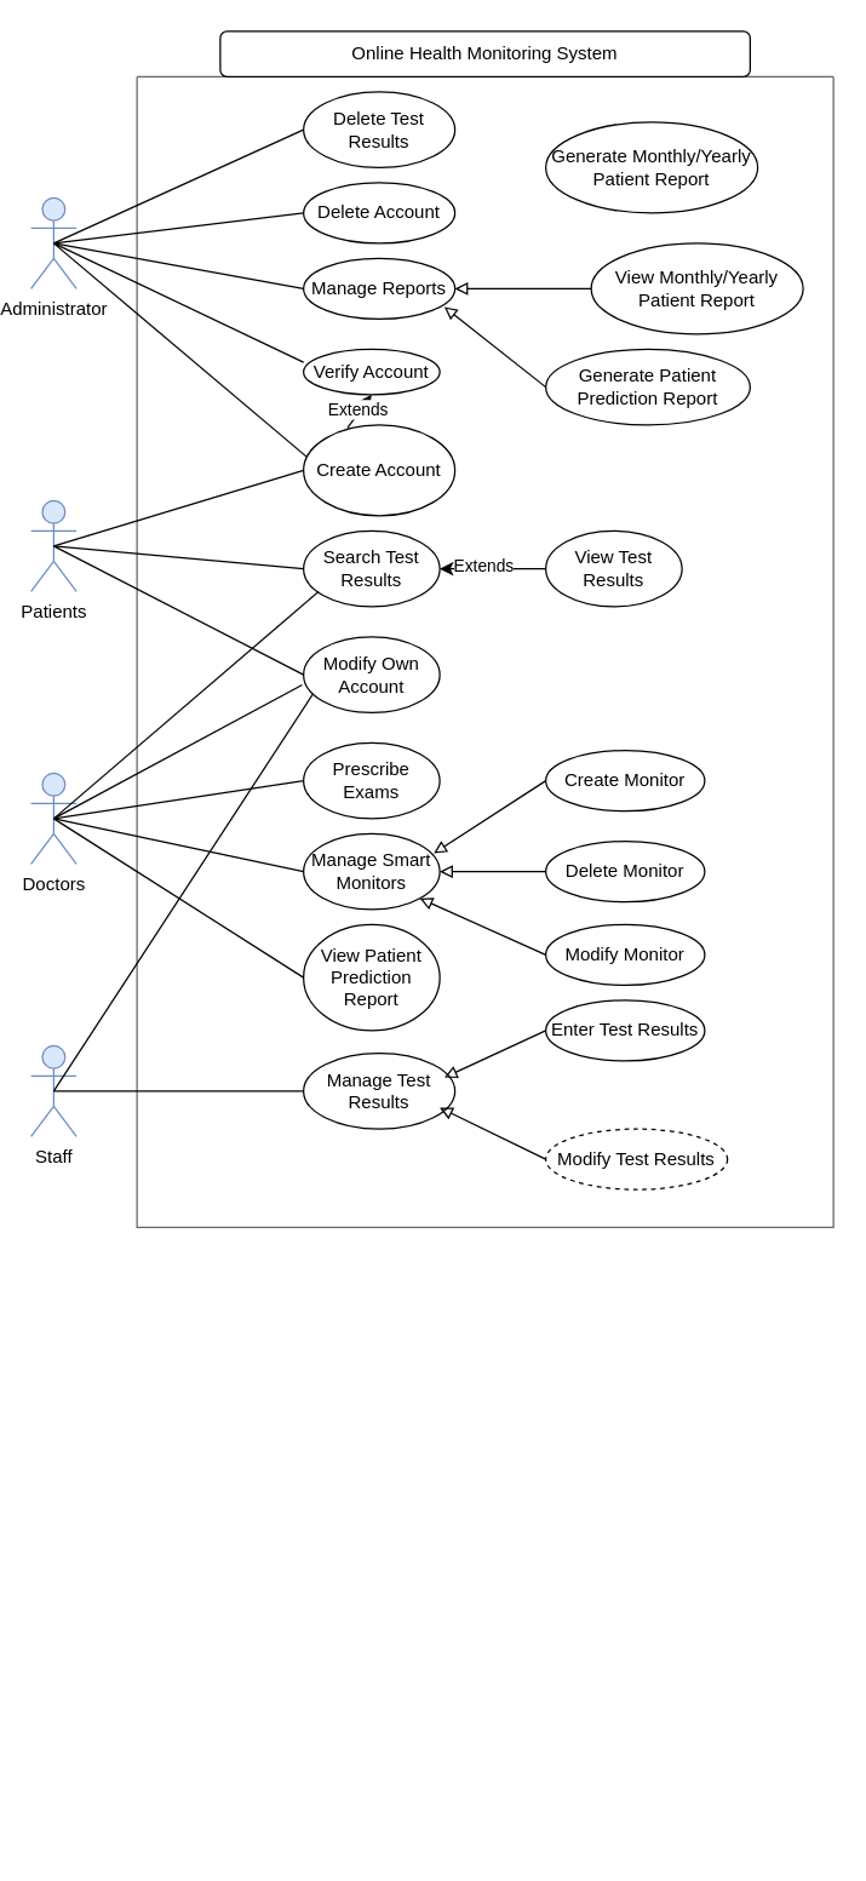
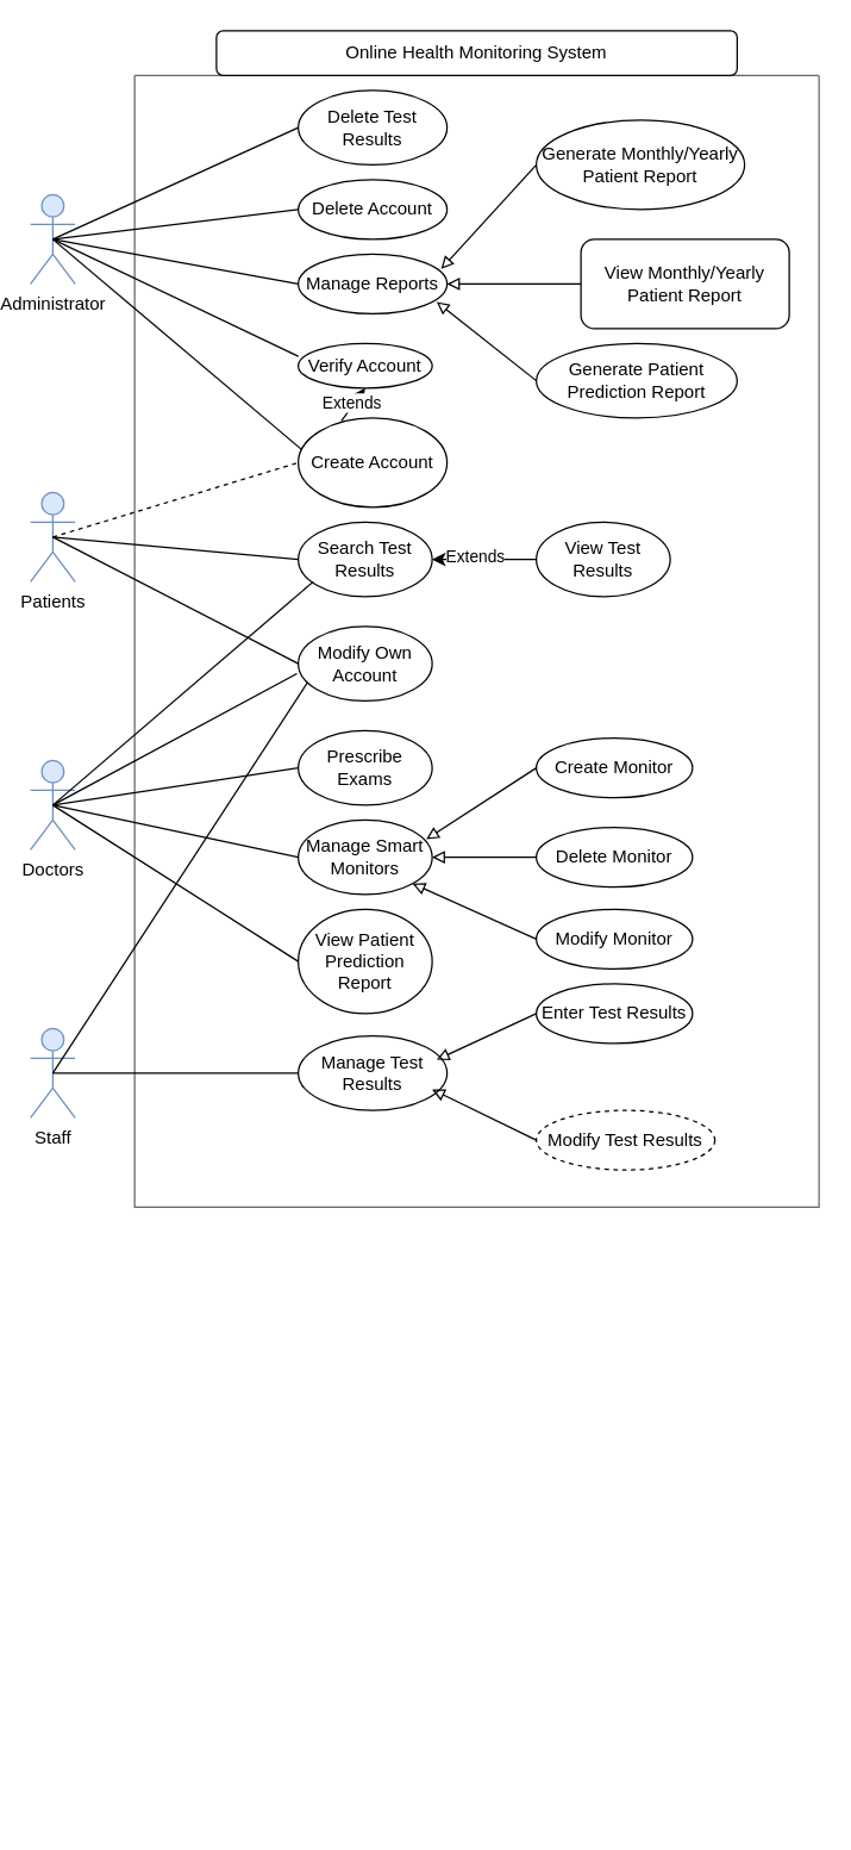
  <mxCell id="0" />
  <mxCell id="1" parent="0" />
  <mxCell id="2" value="Doctors" style="shape=umlActor;verticalLabelPosition=bottom;verticalAlign=top;html=1;outlineConnect=0;fillColor=#dae8fc;strokeColor=#6c8ebf;" parent="1" vertex="1"><mxGeometry x="20" y="510" width="30" height="60" as="geometry" /></mxCell>
  <mxCell id="3" value="Administrator" style="shape=umlActor;verticalLabelPosition=bottom;verticalAlign=top;html=1;outlineConnect=0;fillColor=#dae8fc;strokeColor=#6c8ebf;" parent="1" vertex="1"><mxGeometry x="20" y="130" width="30" height="60" as="geometry" /></mxCell>
  <mxCell id="4" value="Staff" style="shape=umlActor;verticalLabelPosition=bottom;verticalAlign=top;html=1;outlineConnect=0;fillColor=#dae8fc;strokeColor=#6c8ebf;" parent="1" vertex="1"><mxGeometry x="20" y="690" width="30" height="60" as="geometry" /></mxCell>
  <mxCell id="5" value="Patients" style="shape=umlActor;verticalLabelPosition=bottom;verticalAlign=top;html=1;outlineConnect=0;fillColor=#dae8fc;strokeColor=#6c8ebf;" parent="1" vertex="1"><mxGeometry x="20" y="330" width="30" height="60" as="geometry" /></mxCell>
  <mxCell id="6" value="" style="swimlane;startSize=0;fillColor=#f5f5f5;fontColor=#333333;strokeColor=#666666;" parent="1" vertex="1"><mxGeometry x="90" y="50" width="460" height="760" as="geometry" /></mxCell>
  <mxCell id="7" value="Verify Account" style="ellipse;whiteSpace=wrap;html=1;" parent="6" vertex="1"><mxGeometry x="110" y="180" width="90" height="30" as="geometry" /></mxCell>
  <mxCell id="8" value="Delete Account" style="ellipse;whiteSpace=wrap;html=1;" parent="6" vertex="1"><mxGeometry x="110" y="70" width="100" height="40" as="geometry" /></mxCell>
  <mxCell id="9" value="Create Account" style="ellipse;whiteSpace=wrap;html=1;" parent="6" vertex="1"><mxGeometry x="110" y="230" width="100" height="60" as="geometry" /></mxCell>
  <mxCell id="10" value="" style="endArrow=classic;html=1;rounded=0;entryX=0.5;entryY=1;entryDx=0;entryDy=0;exitX=0.29;exitY=0.033;exitDx=0;exitDy=0;exitPerimeter=0;" parent="6" source="9" target="7" edge="1"><mxGeometry width="50" height="50" relative="1" as="geometry"><mxPoint x="270" y="310" as="sourcePoint" /><mxPoint x="320" y="260" as="targetPoint" /></mxGeometry></mxCell>
  <mxCell id="11" value="Extends" style="edgeLabel;html=1;align=center;verticalAlign=middle;resizable=0;points=[];" parent="10" vertex="1" connectable="0"><mxGeometry x="-0.043" y="3" relative="1" as="geometry"><mxPoint x="1" as="offset" /></mxGeometry></mxCell>
  <mxCell id="12" value="Modify Own Account" style="ellipse;whiteSpace=wrap;html=1;" parent="6" vertex="1"><mxGeometry x="110" y="370" width="90" height="50" as="geometry" /></mxCell>
  <mxCell id="13" value="Prescribe Exams" style="ellipse;whiteSpace=wrap;html=1;" parent="6" vertex="1"><mxGeometry x="110" y="440" width="90" height="50" as="geometry" /></mxCell>
  <mxCell id="14" value="Enter Test Results" style="ellipse;whiteSpace=wrap;html=1;" parent="6" vertex="1"><mxGeometry x="270" y="610" width="105" height="40" as="geometry" /></mxCell>
  <mxCell id="15" value="Delete Test Results" style="ellipse;whiteSpace=wrap;html=1;" parent="6" vertex="1"><mxGeometry x="110" y="10" width="100" height="50" as="geometry" /></mxCell>
  <mxCell id="16" value="Modify Test Results" style="ellipse;whiteSpace=wrap;html=1;dashed=1;" parent="6" vertex="1"><mxGeometry x="270" y="695" width="120" height="40" as="geometry" /></mxCell>
  <mxCell id="17" value="Search Test Results" style="ellipse;whiteSpace=wrap;html=1;" parent="6" vertex="1"><mxGeometry x="110" y="300" width="90" height="50" as="geometry" /></mxCell>
  <mxCell id="18" value="View Test Results" style="ellipse;whiteSpace=wrap;html=1;" parent="6" vertex="1"><mxGeometry x="270" y="300" width="90" height="50" as="geometry" /></mxCell>
  <mxCell id="19" value="" style="endArrow=none;html=1;rounded=0;entryX=0;entryY=0.5;entryDx=0;entryDy=0;exitX=1;exitY=0.5;exitDx=0;exitDy=0;startArrow=classic;startFill=1;endFill=0;" parent="6" source="17" target="18" edge="1"><mxGeometry width="50" height="50" relative="1" as="geometry"><mxPoint x="270" y="410" as="sourcePoint" /><mxPoint x="320" y="360" as="targetPoint" /></mxGeometry></mxCell>
  <mxCell id="20" value="Extends" style="edgeLabel;html=1;align=center;verticalAlign=middle;resizable=0;points=[];" parent="19" vertex="1" connectable="0"><mxGeometry x="-0.2" y="3" relative="1" as="geometry"><mxPoint as="offset" /></mxGeometry></mxCell>
  <mxCell id="21" value="Manage Smart Monitors" style="ellipse;whiteSpace=wrap;html=1;" parent="6" vertex="1"><mxGeometry x="110" y="500" width="90" height="50" as="geometry" /></mxCell>
  <mxCell id="22" value="Delete Monitor" style="ellipse;whiteSpace=wrap;html=1;" parent="6" vertex="1"><mxGeometry x="270" y="505" width="105" height="40" as="geometry" /></mxCell>
  <mxCell id="23" value="Modify Monitor" style="ellipse;whiteSpace=wrap;html=1;" parent="6" vertex="1"><mxGeometry x="270" y="560" width="105" height="40" as="geometry" /></mxCell>
  <mxCell id="24" value="" style="endArrow=none;html=1;rounded=0;exitX=1;exitY=0.5;exitDx=0;exitDy=0;entryX=0;entryY=0.5;entryDx=0;entryDy=0;startArrow=block;startFill=0;endFill=0;" parent="6" source="21" target="22" edge="1"><mxGeometry width="50" height="50" relative="1" as="geometry"><mxPoint x="270" y="410" as="sourcePoint" /><mxPoint x="320" y="360" as="targetPoint" /></mxGeometry></mxCell>
  <mxCell id="25" value="" style="endArrow=none;html=1;rounded=0;exitX=1;exitY=1;exitDx=0;exitDy=0;entryX=0;entryY=0.5;entryDx=0;entryDy=0;startArrow=block;startFill=0;endFill=0;" parent="6" source="21" target="23" edge="1"><mxGeometry width="50" height="50" relative="1" as="geometry"><mxPoint x="270" y="410" as="sourcePoint" /><mxPoint x="320" y="360" as="targetPoint" /></mxGeometry></mxCell>
  <mxCell id="26" value="Manage Reports" style="ellipse;whiteSpace=wrap;html=1;" parent="6" vertex="1"><mxGeometry x="110" y="120" width="100" height="40" as="geometry" /></mxCell>
  <mxCell id="27" value="Generate Monthly/Yearly Patient Report" style="ellipse;whiteSpace=wrap;html=1;" parent="6" vertex="1"><mxGeometry x="270" y="30" width="140" height="60" as="geometry" /></mxCell>
- <mxCell id="28" value="View Monthly/Yearly Patient Report" style="ellipse;whiteSpace=wrap;html=1;" parent="6" vertex="1"><mxGeometry x="300" y="110" width="140" height="60" as="geometry" /></mxCell>
+ <mxCell id="28" value="View Monthly/Yearly Patient Report" style="whiteSpace=wrap;html=1;rounded=1;" parent="6" vertex="1"><mxGeometry x="300" y="110" width="140" height="60" as="geometry" /></mxCell>
  <mxCell id="29" value="Generate Patient Prediction Report" style="ellipse;whiteSpace=wrap;html=1;" parent="6" vertex="1"><mxGeometry x="270" y="180" width="135" height="50" as="geometry" /></mxCell>
  <mxCell id="30" value="" style="endArrow=none;html=1;rounded=0;entryX=0;entryY=0.5;entryDx=0;entryDy=0;exitX=0.93;exitY=0.8;exitDx=0;exitDy=0;startArrow=block;startFill=0;endFill=0;exitPerimeter=0;" parent="6" source="26" target="29" edge="1"><mxGeometry width="50" height="50" relative="1" as="geometry"><mxPoint x="270" y="350" as="sourcePoint" /><mxPoint x="320" y="300" as="targetPoint" /></mxGeometry></mxCell>
+ <mxCell id="31" value="" style="endArrow=none;html=1;rounded=0;entryX=0;entryY=0.5;entryDx=0;entryDy=0;exitX=0.96;exitY=0.25;exitDx=0;exitDy=0;startArrow=block;startFill=0;endFill=0;exitPerimeter=0;" parent="6" source="26" target="27" edge="1"><mxGeometry width="50" height="50" relative="1" as="geometry"><mxPoint x="270" y="350" as="sourcePoint" /><mxPoint x="320" y="300" as="targetPoint" /></mxGeometry></mxCell>
  <mxCell id="32" value="" style="endArrow=none;html=1;rounded=0;entryX=0;entryY=0.5;entryDx=0;entryDy=0;exitX=1;exitY=0.5;exitDx=0;exitDy=0;startArrow=block;startFill=0;endFill=0;" parent="6" source="26" target="28" edge="1"><mxGeometry width="50" height="50" relative="1" as="geometry"><mxPoint x="310" y="110" as="sourcePoint" /><mxPoint x="320" y="300" as="targetPoint" /></mxGeometry></mxCell>
  <mxCell id="33" value="View Patient Prediction Report" style="ellipse;whiteSpace=wrap;html=1;" parent="6" vertex="1"><mxGeometry x="110" y="560" width="90" height="70" as="geometry" /></mxCell>
  <mxCell id="34" value="Create Monitor" style="ellipse;whiteSpace=wrap;html=1;" parent="6" vertex="1"><mxGeometry x="270" y="445" width="105" height="40" as="geometry" /></mxCell>
  <mxCell id="35" value="" style="endArrow=none;html=1;rounded=0;exitX=0.956;exitY=0.26;exitDx=0;exitDy=0;entryX=0;entryY=0.5;entryDx=0;entryDy=0;startArrow=block;startFill=0;endFill=0;exitPerimeter=0;" parent="6" source="21" target="34" edge="1"><mxGeometry width="50" height="50" relative="1" as="geometry"><mxPoint x="270" y="410" as="sourcePoint" /><mxPoint x="320" y="360" as="targetPoint" /></mxGeometry></mxCell>
  <mxCell id="36" value="Manage Test Results" style="ellipse;whiteSpace=wrap;html=1;" parent="6" vertex="1"><mxGeometry x="110" y="645" width="100" height="50" as="geometry" /></mxCell>
  <mxCell id="37" value="" style="endArrow=none;html=1;rounded=0;entryX=0;entryY=0.5;entryDx=0;entryDy=0;exitX=0.9;exitY=0.72;exitDx=0;exitDy=0;startArrow=block;startFill=0;endFill=0;exitPerimeter=0;" parent="6" source="36" target="16" edge="1"><mxGeometry width="50" height="50" relative="1" as="geometry"><mxPoint x="270" y="420" as="sourcePoint" /><mxPoint x="320" y="370" as="targetPoint" /></mxGeometry></mxCell>
  <mxCell id="38" value="" style="endArrow=none;html=1;rounded=0;exitX=0.93;exitY=0.32;exitDx=0;exitDy=0;entryX=0;entryY=0.5;entryDx=0;entryDy=0;startArrow=block;startFill=0;endFill=0;exitPerimeter=0;" parent="6" source="36" target="14" edge="1"><mxGeometry width="50" height="50" relative="1" as="geometry"><mxPoint x="270" y="440" as="sourcePoint" /><mxPoint x="320" y="390" as="targetPoint" /></mxGeometry></mxCell>
  <mxCell id="39" value="" style="rounded=1;whiteSpace=wrap;html=1;shadow=0;strokeWidth=0;fillColor=none;strokeColor=none;" parent="1" vertex="1"><mxGeometry x="420" y="1180" width="120" height="40" as="geometry" /></mxCell>
- <mxCell id="40" value="" style="endArrow=none;html=1;rounded=0;entryX=0;entryY=0.5;entryDx=0;entryDy=0;exitX=0.5;exitY=0.5;exitDx=0;exitDy=0;exitPerimeter=0;strokeColor=default;endFill=0;" parent="1" source="5" target="9" edge="1"><mxGeometry width="50" height="50" relative="1" as="geometry"><mxPoint x="360" y="370" as="sourcePoint" /><mxPoint x="410" y="320" as="targetPoint" /></mxGeometry></mxCell>
+ <mxCell id="40" value="" style="endArrow=none;html=1;rounded=0;entryX=0;entryY=0.5;entryDx=0;entryDy=0;exitX=0.5;exitY=0.5;exitDx=0;exitDy=0;exitPerimeter=0;strokeColor=default;endFill=0;dashed=1;" parent="1" source="5" target="9" edge="1"><mxGeometry width="50" height="50" relative="1" as="geometry"><mxPoint x="360" y="370" as="sourcePoint" /><mxPoint x="410" y="320" as="targetPoint" /></mxGeometry></mxCell>
  <mxCell id="41" value="" style="endArrow=none;html=1;rounded=0;exitX=0.5;exitY=0.5;exitDx=0;exitDy=0;exitPerimeter=0;entryX=0;entryY=0.5;entryDx=0;entryDy=0;strokeColor=default;endFill=0;" parent="1" source="3" target="8" edge="1"><mxGeometry width="50" height="50" relative="1" as="geometry"><mxPoint x="360" y="370" as="sourcePoint" /><mxPoint x="410" y="320" as="targetPoint" /></mxGeometry></mxCell>
  <mxCell id="42" value="" style="endArrow=none;html=1;rounded=0;exitX=0.5;exitY=0.5;exitDx=0;exitDy=0;exitPerimeter=0;entryX=0.02;entryY=0.35;entryDx=0;entryDy=0;entryPerimeter=0;strokeColor=default;endFill=0;" parent="1" source="3" target="9" edge="1"><mxGeometry width="50" height="50" relative="1" as="geometry"><mxPoint x="360" y="370" as="sourcePoint" /><mxPoint x="200" y="320" as="targetPoint" /></mxGeometry></mxCell>
  <mxCell id="43" value="" style="endArrow=none;html=1;rounded=0;exitX=0.5;exitY=0.5;exitDx=0;exitDy=0;exitPerimeter=0;entryX=0;entryY=0.286;entryDx=0;entryDy=0;entryPerimeter=0;strokeColor=default;endFill=0;" parent="1" source="3" target="7" edge="1"><mxGeometry width="50" height="50" relative="1" as="geometry"><mxPoint x="360" y="340" as="sourcePoint" /><mxPoint x="358" y="230" as="targetPoint" /></mxGeometry></mxCell>
  <mxCell id="44" value="" style="endArrow=none;html=1;rounded=0;exitX=0.5;exitY=0.5;exitDx=0;exitDy=0;exitPerimeter=0;entryX=0;entryY=0.5;entryDx=0;entryDy=0;strokeColor=default;endFill=0;" parent="1" source="5" target="12" edge="1"><mxGeometry width="50" height="50" relative="1" as="geometry"><mxPoint x="360" y="520" as="sourcePoint" /><mxPoint x="410" y="470" as="targetPoint" /></mxGeometry></mxCell>
  <mxCell id="45" value="" style="endArrow=none;html=1;rounded=0;exitX=0.5;exitY=0.5;exitDx=0;exitDy=0;exitPerimeter=0;entryX=0.07;entryY=0.75;entryDx=0;entryDy=0;entryPerimeter=0;strokeColor=default;endFill=0;" parent="1" source="4" target="12" edge="1"><mxGeometry width="50" height="50" relative="1" as="geometry"><mxPoint x="360" y="520" as="sourcePoint" /><mxPoint x="410" y="470" as="targetPoint" /></mxGeometry></mxCell>
  <mxCell id="46" value="" style="endArrow=none;html=1;rounded=0;exitX=0.5;exitY=0.5;exitDx=0;exitDy=0;exitPerimeter=0;entryX=-0.01;entryY=0.633;entryDx=0;entryDy=0;entryPerimeter=0;strokeColor=default;endFill=0;" parent="1" source="2" target="12" edge="1"><mxGeometry width="50" height="50" relative="1" as="geometry"><mxPoint x="360" y="520" as="sourcePoint" /><mxPoint x="410" y="470" as="targetPoint" /></mxGeometry></mxCell>
  <mxCell id="47" value="" style="endArrow=none;html=1;rounded=0;exitX=0.5;exitY=0.5;exitDx=0;exitDy=0;exitPerimeter=0;entryX=0;entryY=0.5;entryDx=0;entryDy=0;strokeColor=default;endFill=0;" parent="1" source="2" target="13" edge="1"><mxGeometry width="50" height="50" relative="1" as="geometry"><mxPoint x="360" y="490" as="sourcePoint" /><mxPoint x="410" y="440" as="targetPoint" /></mxGeometry></mxCell>
  <mxCell id="48" value="" style="endArrow=none;html=1;rounded=0;exitX=0.5;exitY=0.5;exitDx=0;exitDy=0;exitPerimeter=0;entryX=0;entryY=0.5;entryDx=0;entryDy=0;strokeColor=default;endFill=0;" parent="1" source="3" target="15" edge="1"><mxGeometry width="50" height="50" relative="1" as="geometry"><mxPoint x="360" y="370" as="sourcePoint" /><mxPoint x="410" y="320" as="targetPoint" /></mxGeometry></mxCell>
  <mxCell id="49" value="" style="endArrow=none;html=1;rounded=0;entryX=0;entryY=0.5;entryDx=0;entryDy=0;exitX=0.5;exitY=0.5;exitDx=0;exitDy=0;exitPerimeter=0;strokeColor=default;endFill=0;" parent="1" source="5" target="17" edge="1"><mxGeometry width="50" height="50" relative="1" as="geometry"><mxPoint x="360" y="490" as="sourcePoint" /><mxPoint x="410" y="440" as="targetPoint" /></mxGeometry></mxCell>
  <mxCell id="50" value="" style="endArrow=none;html=1;rounded=0;exitX=0.5;exitY=0.5;exitDx=0;exitDy=0;exitPerimeter=0;strokeColor=default;endFill=0;" parent="1" source="2" edge="1"><mxGeometry width="50" height="50" relative="1" as="geometry"><mxPoint x="360" y="490" as="sourcePoint" /><mxPoint x="210" y="390" as="targetPoint" /></mxGeometry></mxCell>
  <mxCell id="51" value="" style="endArrow=none;html=1;rounded=0;exitX=0.5;exitY=0.5;exitDx=0;exitDy=0;exitPerimeter=0;entryX=0;entryY=0.5;entryDx=0;entryDy=0;strokeColor=default;endFill=0;" parent="1" source="2" target="21" edge="1"><mxGeometry width="50" height="50" relative="1" as="geometry"><mxPoint x="360" y="470" as="sourcePoint" /><mxPoint x="410" y="420" as="targetPoint" /></mxGeometry></mxCell>
  <mxCell id="52" value="" style="endArrow=none;html=1;rounded=0;exitX=0.5;exitY=0.5;exitDx=0;exitDy=0;exitPerimeter=0;entryX=0;entryY=0.5;entryDx=0;entryDy=0;strokeColor=default;endFill=0;" parent="1" source="3" target="26" edge="1"><mxGeometry width="50" height="50" relative="1" as="geometry"><mxPoint x="360" y="410" as="sourcePoint" /><mxPoint x="410" y="360" as="targetPoint" /></mxGeometry></mxCell>
  <mxCell id="53" value="" style="endArrow=none;html=1;rounded=0;exitX=0.5;exitY=0.5;exitDx=0;exitDy=0;exitPerimeter=0;entryX=0;entryY=0.5;entryDx=0;entryDy=0;strokeColor=default;endFill=0;" parent="1" source="4" target="36" edge="1"><mxGeometry width="50" height="50" relative="1" as="geometry"><mxPoint x="360" y="610" as="sourcePoint" /><mxPoint x="410" y="560" as="targetPoint" /></mxGeometry></mxCell>
  <mxCell id="54" value="" style="endArrow=none;html=1;rounded=0;exitX=0.5;exitY=0.5;exitDx=0;exitDy=0;exitPerimeter=0;entryX=0;entryY=0.5;entryDx=0;entryDy=0;strokeColor=default;endFill=0;" parent="1" source="2" target="33" edge="1"><mxGeometry width="50" height="50" relative="1" as="geometry"><mxPoint x="360" y="640" as="sourcePoint" /><mxPoint x="410" y="590" as="targetPoint" /></mxGeometry></mxCell>
  <mxCell id="55" value="Online Health Monitoring System" style="rounded=1;whiteSpace=wrap;html=1;" parent="1" vertex="1"><mxGeometry x="145" y="20" width="350" height="30" as="geometry" /></mxCell>
